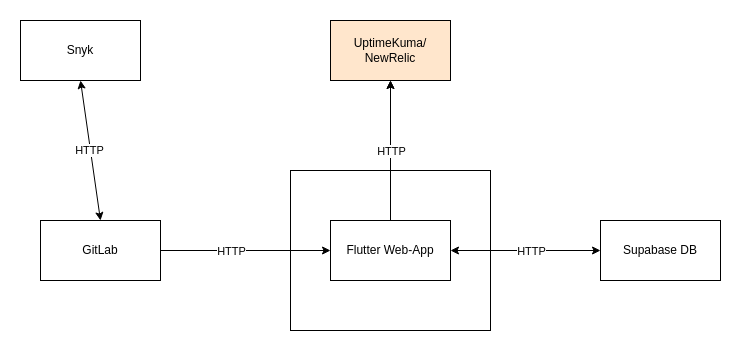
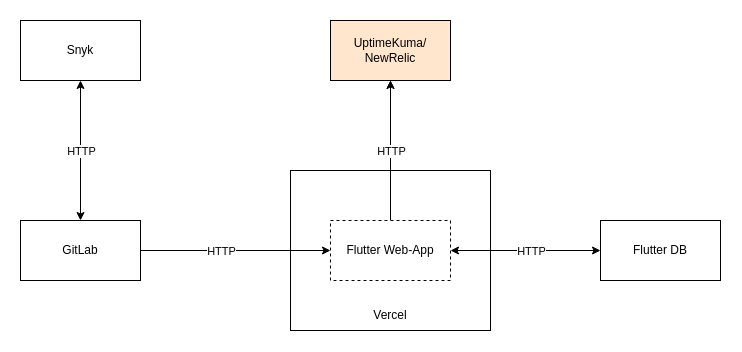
  <mxCell id="0" />
  <mxCell id="1" parent="0" />
- <mxCell id="2" value="Supabase DB" style="rounded=0;whiteSpace=wrap;html=1;" parent="1" vertex="1"><mxGeometry x="600" y="220" width="120" height="60" as="geometry" /></mxCell>
+ <mxCell id="2" value="Flutter DB" style="rounded=0;whiteSpace=wrap;html=1;" parent="1" vertex="1"><mxGeometry x="600" y="220" width="120" height="60" as="geometry" /></mxCell>
  <mxCell id="3" value="" style="edgeStyle=orthogonalEdgeStyle;rounded=0;orthogonalLoop=1;jettySize=auto;html=1;" edge="1" parent="1" source="4" target="11"><mxGeometry relative="1" as="geometry" /></mxCell>
  <mxCell id="4" value="" style="rounded=0;whiteSpace=wrap;html=1;" parent="1" vertex="1"><mxGeometry x="290" y="170" width="200" height="160" as="geometry" /></mxCell>
+ <mxCell id="5" value="Vercel" style="text;html=1;align=center;verticalAlign=middle;whiteSpace=wrap;rounded=0;" parent="1" vertex="1"><mxGeometry x="360" y="300" width="60" height="30" as="geometry" /></mxCell>
  <mxCell id="6" value="" style="endArrow=classic;startArrow=classic;html=1;rounded=0;entryX=0;entryY=0.5;entryDx=0;entryDy=0;exitX=1;exitY=0.5;exitDx=0;exitDy=0;" parent="1" source="17" target="2" edge="1"><mxGeometry width="50" height="50" relative="1" as="geometry"><mxPoint x="360" y="270" as="sourcePoint" /><mxPoint x="410" y="220" as="targetPoint" /></mxGeometry></mxCell>
  <mxCell id="7" value="HTTP" style="edgeLabel;html=1;align=center;verticalAlign=middle;resizable=0;points=[];" vertex="1" connectable="0" parent="6"><mxGeometry x="-0.104" y="5" relative="1" as="geometry"><mxPoint x="13" y="5" as="offset" /></mxGeometry></mxCell>
  <mxCell id="8" value="&lt;div&gt;&lt;br/&gt;&lt;/div&gt;" style="edgeStyle=orthogonalEdgeStyle;rounded=0;orthogonalLoop=1;jettySize=auto;html=1;entryX=0;entryY=0.5;entryDx=0;entryDy=0;" parent="1" source="10" target="17" edge="1"><mxGeometry relative="1" as="geometry" /></mxCell>
  <mxCell id="9" value="HTTP" style="edgeLabel;html=1;align=center;verticalAlign=middle;resizable=0;points=[];" vertex="1" connectable="0" parent="8"><mxGeometry x="0.001" y="-2" relative="1" as="geometry"><mxPoint x="-15" y="-2" as="offset" /></mxGeometry></mxCell>
- <mxCell id="10" value="GitLab" style="rounded=0;whiteSpace=wrap;html=1;" parent="1" vertex="1"><mxGeometry x="40" y="220" width="120" height="60" as="geometry" /></mxCell>
+ <mxCell id="10" value="GitLab" style="rounded=0;whiteSpace=wrap;html=1;" parent="1" vertex="1"><mxGeometry x="20" y="220" width="120" height="60" as="geometry" /></mxCell>
  <mxCell id="11" value="UptimeKuma/&lt;div&gt;NewRelic&lt;/div&gt;" style="rounded=0;whiteSpace=wrap;html=1;fillColor=#ffe6cc;" parent="1" vertex="1"><mxGeometry x="330" y="20" width="120" height="60" as="geometry" /></mxCell>
  <mxCell id="12" value="Snyk" style="rounded=0;whiteSpace=wrap;html=1;" parent="1" vertex="1"><mxGeometry x="20" y="20" width="120" height="60" as="geometry" /></mxCell>
  <mxCell id="13" value="" style="endArrow=classic;startArrow=classic;html=1;rounded=0;entryX=0.5;entryY=1;entryDx=0;entryDy=0;exitX=0.5;exitY=0;exitDx=0;exitDy=0;" parent="1" source="10" target="12" edge="1"><mxGeometry width="50" height="50" relative="1" as="geometry"><mxPoint x="20" y="190" as="sourcePoint" /><mxPoint x="70" y="140" as="targetPoint" /></mxGeometry></mxCell>
  <mxCell id="14" value="HTTP" style="edgeLabel;html=1;align=center;verticalAlign=middle;resizable=0;points=[];" vertex="1" connectable="0" parent="13"><mxGeometry x="0.114" y="-5" relative="1" as="geometry"><mxPoint x="-5" y="8" as="offset" /></mxGeometry></mxCell>
- <mxCell id="15" style="edgeStyle=orthogonalEdgeStyle;rounded=0;orthogonalLoop=1;jettySize=auto;html=1;entryX=0.5;entryY=1;entryDx=0;entryDy=0;" parent="1" source="17" target="11" edge="1"><mxGeometry relative="1" as="geometry" /></mxCell>
+ <mxCell id="15" style="edgeStyle=orthogonalEdgeStyle;rounded=0;orthogonalLoop=1;jettySize=auto;html=1;entryX=0.5;entryY=1;entryDx=0;entryDy=0;endArrow=open;" parent="1" source="17" target="11" edge="1"><mxGeometry relative="1" as="geometry" /></mxCell>
  <mxCell id="16" value="HTTP" style="edgeLabel;html=1;align=center;verticalAlign=middle;resizable=0;points=[];" vertex="1" connectable="0" parent="15"><mxGeometry x="-0.002" y="-5" relative="1" as="geometry"><mxPoint x="-5" as="offset" /></mxGeometry></mxCell>
- <mxCell id="17" value="Flutter Web-App" style="rounded=0;whiteSpace=wrap;html=1;" parent="1" vertex="1"><mxGeometry x="330" y="220" width="120" height="60" as="geometry" /></mxCell>
+ <mxCell id="17" value="Flutter Web-App" style="rounded=0;whiteSpace=wrap;html=1;dashed=1;" parent="1" vertex="1"><mxGeometry x="330" y="220" width="120" height="60" as="geometry" /></mxCell>
